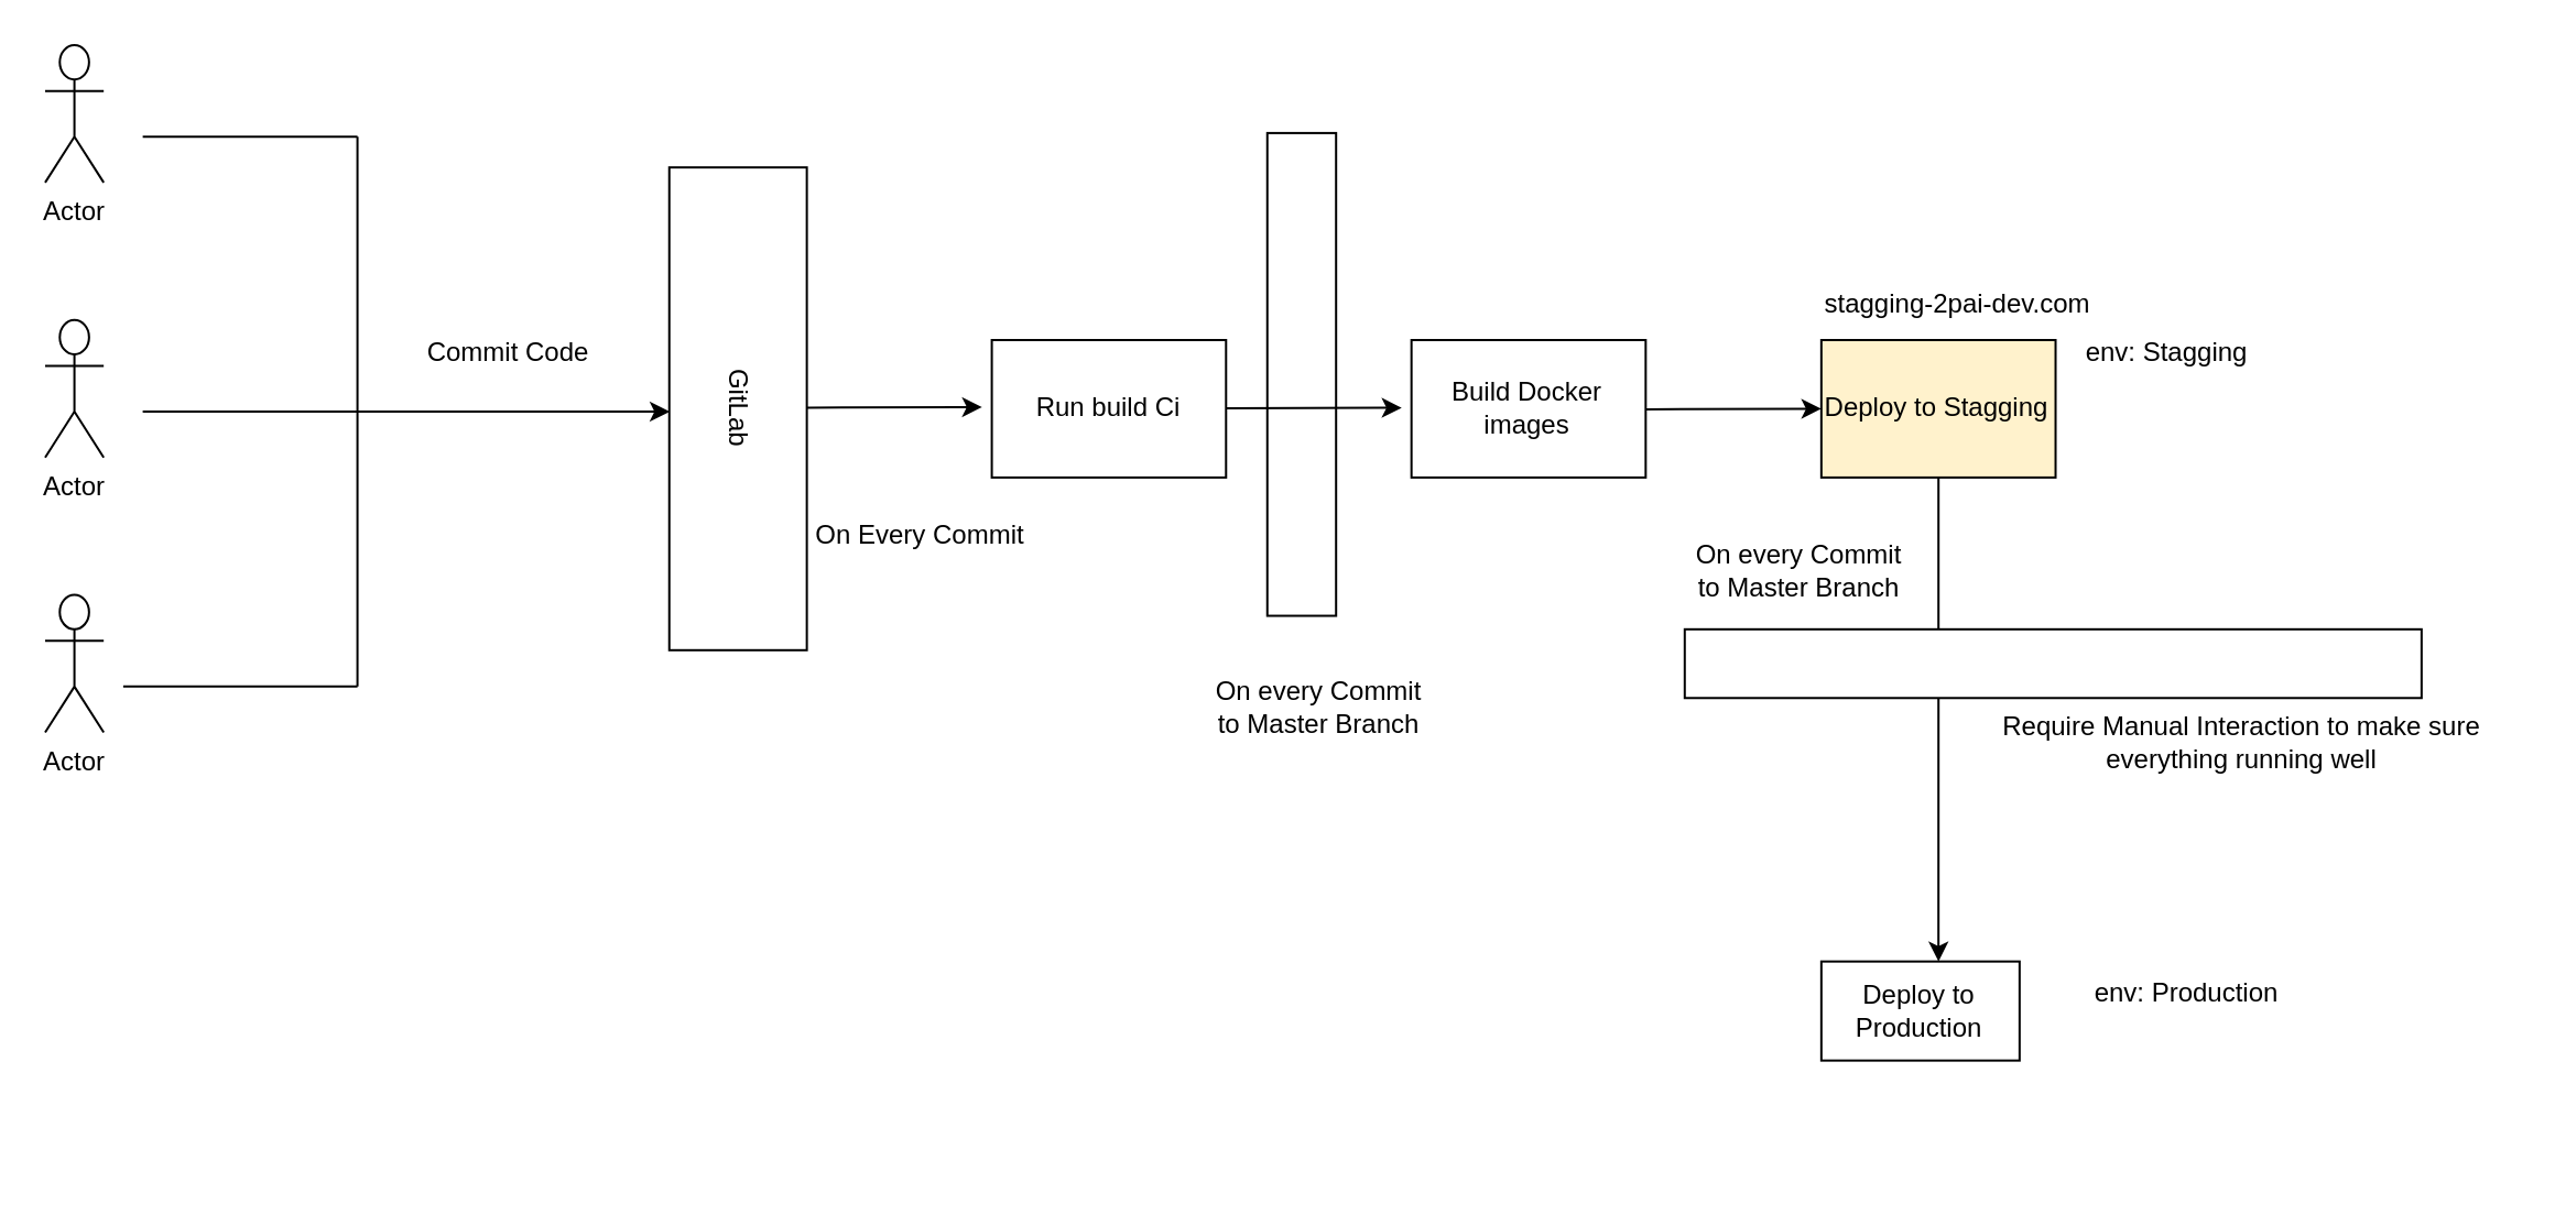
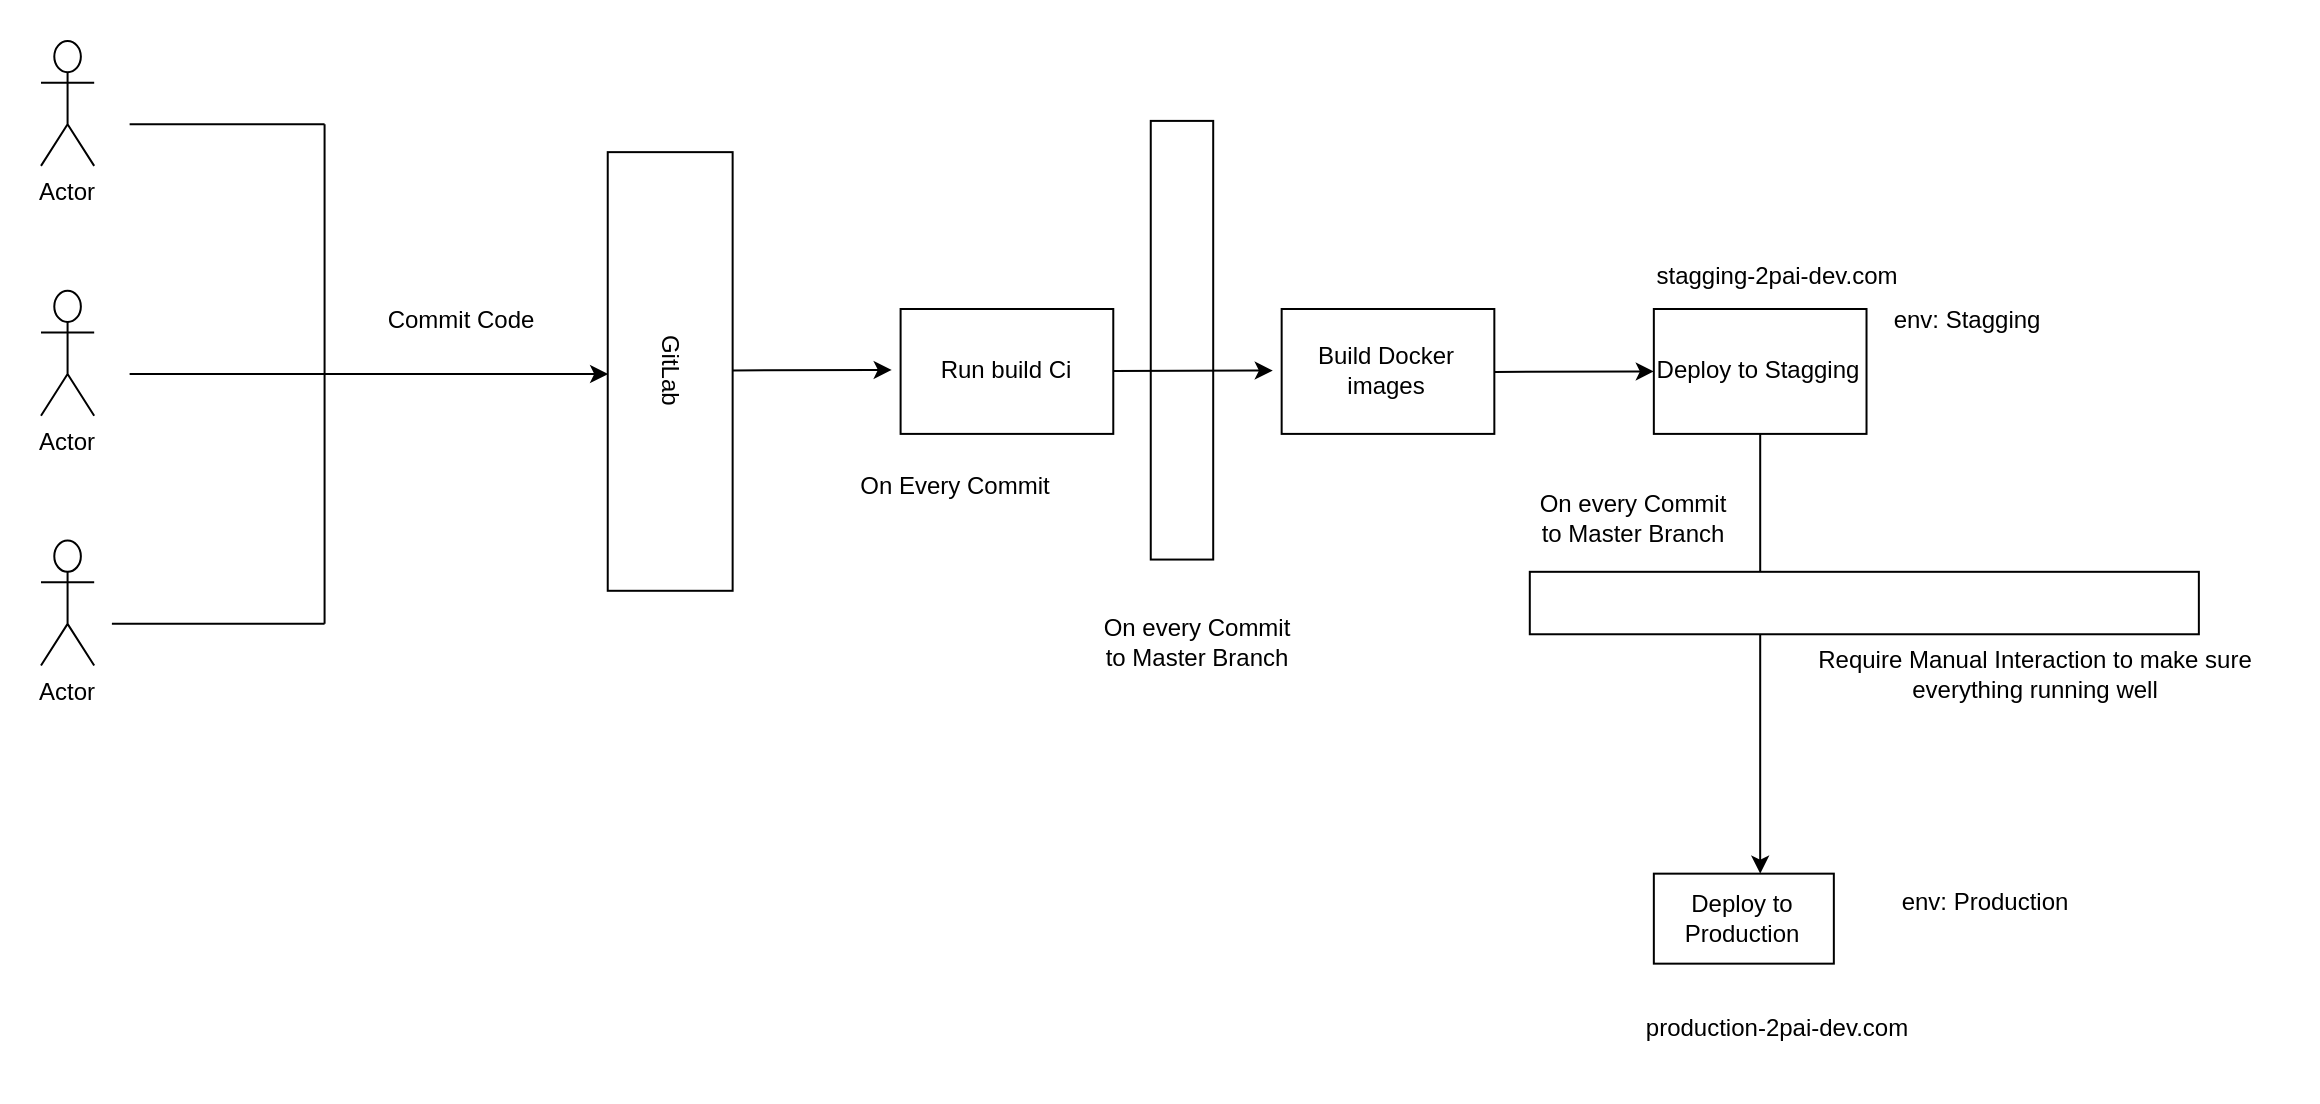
  <mxCell id="0" />
  <mxCell id="1" parent="0" />
  <mxCell id="2" value="" style="group" vertex="1" connectable="0" parent="1"><mxGeometry x="20" y="20" width="1090" height="510" as="geometry" /></mxCell>
  <mxCell id="3" value="" style="rounded=0;whiteSpace=wrap;html=1;rotation=90;" vertex="1" parent="2"><mxGeometry x="460.813" y="134.005" width="219.329" height="31.224" as="geometry" /></mxCell>
  <mxCell id="4" value="Actor" style="shape=umlActor;verticalLabelPosition=bottom;verticalAlign=top;html=1;outlineConnect=0;" parent="2" vertex="1"><mxGeometry width="26.585" height="62.449" as="geometry" /></mxCell>
  <mxCell id="5" value="Actor" style="shape=umlActor;verticalLabelPosition=bottom;verticalAlign=top;html=1;outlineConnect=0;" parent="2" vertex="1"><mxGeometry y="124.898" width="26.585" height="62.449" as="geometry" /></mxCell>
  <mxCell id="6" value="Actor" style="shape=umlActor;verticalLabelPosition=bottom;verticalAlign=top;html=1;outlineConnect=0;" parent="2" vertex="1"><mxGeometry y="249.796" width="26.585" height="62.449" as="geometry" /></mxCell>
  <mxCell id="7" value="" style="endArrow=none;html=1;rounded=0;" parent="2" edge="1"><mxGeometry width="50" height="50" relative="1" as="geometry"><mxPoint x="44.309" y="41.633" as="sourcePoint" /><mxPoint x="141.789" y="41.633" as="targetPoint" /></mxGeometry></mxCell>
  <mxCell id="8" value="" style="endArrow=none;html=1;rounded=0;" parent="2" edge="1"><mxGeometry width="50" height="50" relative="1" as="geometry"><mxPoint x="44.309" y="166.531" as="sourcePoint" /><mxPoint x="141.789" y="166.531" as="targetPoint" /></mxGeometry></mxCell>
  <mxCell id="9" value="" style="endArrow=none;html=1;rounded=0;" parent="2" edge="1"><mxGeometry width="50" height="50" relative="1" as="geometry"><mxPoint x="35.447" y="291.429" as="sourcePoint" /><mxPoint x="141.789" y="291.429" as="targetPoint" /></mxGeometry></mxCell>
  <mxCell id="10" value="" style="endArrow=none;html=1;rounded=0;" parent="2" edge="1"><mxGeometry width="50" height="50" relative="1" as="geometry"><mxPoint x="141.789" y="41.633" as="sourcePoint" /><mxPoint x="141.789" y="291.429" as="targetPoint" /></mxGeometry></mxCell>
  <mxCell id="11" value="" style="endArrow=classic;html=1;rounded=0;" parent="2" edge="1"><mxGeometry width="50" height="50" relative="1" as="geometry"><mxPoint x="141.789" y="166.531" as="sourcePoint" /><mxPoint x="283.577" y="166.531" as="targetPoint" /></mxGeometry></mxCell>
  <mxCell id="12" value="Commit Code" style="text;html=1;align=center;verticalAlign=middle;resizable=0;points=[];autosize=1;strokeColor=none;fillColor=none;" parent="2" vertex="1"><mxGeometry x="159.512" y="124.898" width="100" height="30" as="geometry" /></mxCell>
  <mxCell id="13" value="GitLab" style="rounded=0;whiteSpace=wrap;html=1;rotation=90;" vertex="1" parent="2"><mxGeometry x="204.929" y="134.005" width="219.329" height="62.449" as="geometry" /></mxCell>
  <mxCell id="14" value="" style="endArrow=classic;html=1;rounded=0;" edge="1" parent="2"><mxGeometry width="50" height="50" relative="1" as="geometry"><mxPoint x="345.61" y="164.709" as="sourcePoint" /><mxPoint x="425.366" y="164.449" as="targetPoint" /><Array as="points"><mxPoint x="416.504" y="164.449" /></Array></mxGeometry></mxCell>
  <mxCell id="15" value="Run build Ci" style="rounded=0;whiteSpace=wrap;html=1;" vertex="1" parent="2"><mxGeometry x="429.797" y="134.005" width="106.341" height="62.449" as="geometry" /></mxCell>
  <mxCell id="16" value="" style="endArrow=classic;html=1;rounded=0;" edge="1" parent="2"><mxGeometry width="50" height="50" relative="1" as="geometry"><mxPoint x="536.138" y="165.053" as="sourcePoint" /><mxPoint x="615.894" y="164.792" as="targetPoint" /><Array as="points"><mxPoint x="607.033" y="164.792" /></Array></mxGeometry></mxCell>
- <mxCell id="17" value="On Every Commit" style="text;html=1;align=center;verticalAlign=middle;resizable=0;points=[];autosize=1;strokeColor=none;fillColor=none;" vertex="1" parent="2"><mxGeometry x="336.748" y="208.163" width="120" height="30" as="geometry" /></mxCell>
+ <mxCell id="17" value="On Every Commit" style="text;html=1;align=center;verticalAlign=middle;resizable=0;points=[];autosize=1;strokeColor=none;fillColor=none;" vertex="1" parent="2"><mxGeometry x="396.748" y="208.163" width="120" height="30" as="geometry" /></mxCell>
  <mxCell id="18" value="On every Commit&lt;br&gt;to Master Branch" style="text;html=1;align=center;verticalAlign=middle;resizable=0;points=[];autosize=1;strokeColor=none;fillColor=none;" vertex="1" parent="2"><mxGeometry x="518.415" y="281.02" width="120" height="40" as="geometry" /></mxCell>
  <mxCell id="19" value="Build Docker images" style="rounded=0;whiteSpace=wrap;html=1;" vertex="1" parent="2"><mxGeometry x="620.325" y="134.005" width="106.341" height="62.449" as="geometry" /></mxCell>
  <mxCell id="20" value="" style="endArrow=classic;html=1;rounded=0;" edge="1" parent="2"><mxGeometry width="50" height="50" relative="1" as="geometry"><mxPoint x="726.667" y="165.49" as="sourcePoint" /><mxPoint x="806.423" y="165.23" as="targetPoint" /><Array as="points"><mxPoint x="797.561" y="165.23" /></Array></mxGeometry></mxCell>
  <mxCell id="21" style="edgeStyle=orthogonalEdgeStyle;rounded=0;orthogonalLoop=1;jettySize=auto;html=1;" edge="1" parent="2" source="22"><mxGeometry relative="1" as="geometry"><mxPoint x="859.593" y="416.327" as="targetPoint" /></mxGeometry></mxCell>
- <mxCell id="22" value="Deploy to Stagging" style="rounded=0;whiteSpace=wrap;html=1;fillColor=#fff2cc;" vertex="1" parent="2"><mxGeometry x="806.423" y="134.005" width="106.341" height="62.449" as="geometry" /></mxCell>
+ <mxCell id="22" value="Deploy to Stagging" style="rounded=0;whiteSpace=wrap;html=1;" vertex="1" parent="2"><mxGeometry x="806.423" y="134.005" width="106.341" height="62.449" as="geometry" /></mxCell>
  <mxCell id="23" value="env: Stagging" style="text;html=1;align=center;verticalAlign=middle;resizable=0;points=[];autosize=1;strokeColor=none;fillColor=none;" vertex="1" parent="2"><mxGeometry x="912.764" y="124.898" width="100" height="30" as="geometry" /></mxCell>
  <mxCell id="24" value="" style="rounded=0;whiteSpace=wrap;html=1;rotation=-180;" vertex="1" parent="2"><mxGeometry x="744.39" y="265.408" width="334.533" height="31.224" as="geometry" /></mxCell>
  <mxCell id="25" value="Deploy to Production" style="rounded=0;whiteSpace=wrap;html=1;" vertex="1" parent="2"><mxGeometry x="806.423" y="416.327" width="90" height="45" as="geometry" /></mxCell>
  <mxCell id="26" value="env: Production" style="text;html=1;align=center;verticalAlign=middle;resizable=0;points=[];autosize=1;strokeColor=none;fillColor=none;" vertex="1" parent="2"><mxGeometry x="917.195" y="416.327" width="110" height="30" as="geometry" /></mxCell>
  <mxCell id="27" value="Require Manual Interaction to make sure&lt;br&gt;everything running well" style="text;html=1;align=center;verticalAlign=middle;resizable=0;points=[];autosize=1;strokeColor=none;fillColor=none;" vertex="1" parent="2"><mxGeometry x="877.317" y="296.633" width="240" height="40" as="geometry" /></mxCell>
  <mxCell id="28" value="On every Commit&lt;br&gt;to Master Branch" style="text;html=1;align=center;verticalAlign=middle;resizable=0;points=[];autosize=1;strokeColor=none;fillColor=none;" vertex="1" parent="2"><mxGeometry x="735.528" y="218.571" width="120" height="40" as="geometry" /></mxCell>
  <mxCell id="29" value="stagging-2pai-dev.com" style="text;html=1;align=center;verticalAlign=middle;resizable=0;points=[];autosize=1;strokeColor=none;fillColor=none;" vertex="1" parent="2"><mxGeometry x="797.561" y="102.781" width="140" height="30" as="geometry" /></mxCell>
+ <mxCell id="30" value="production-2pai-dev.com" style="text;html=1;align=center;verticalAlign=middle;resizable=0;points=[];autosize=1;strokeColor=none;fillColor=none;" vertex="1" parent="2"><mxGeometry x="793.13" y="478.776" width="150" height="30" as="geometry" /></mxCell>
